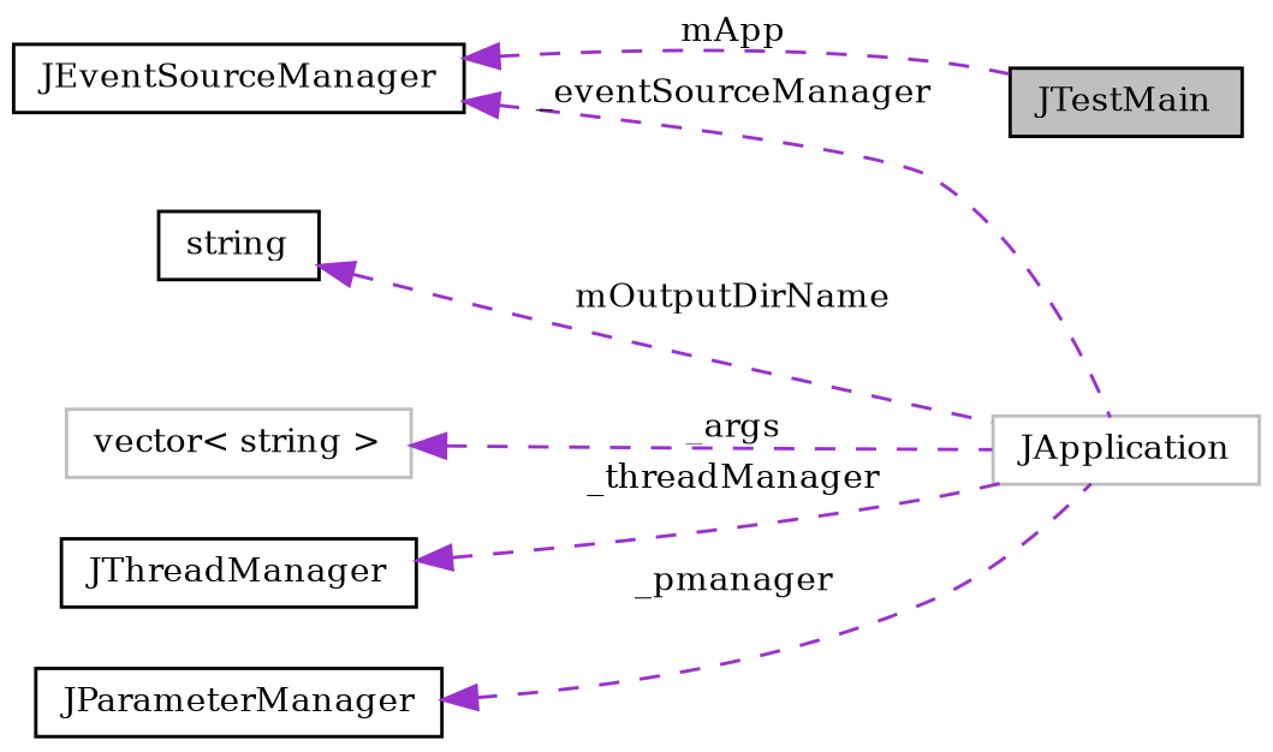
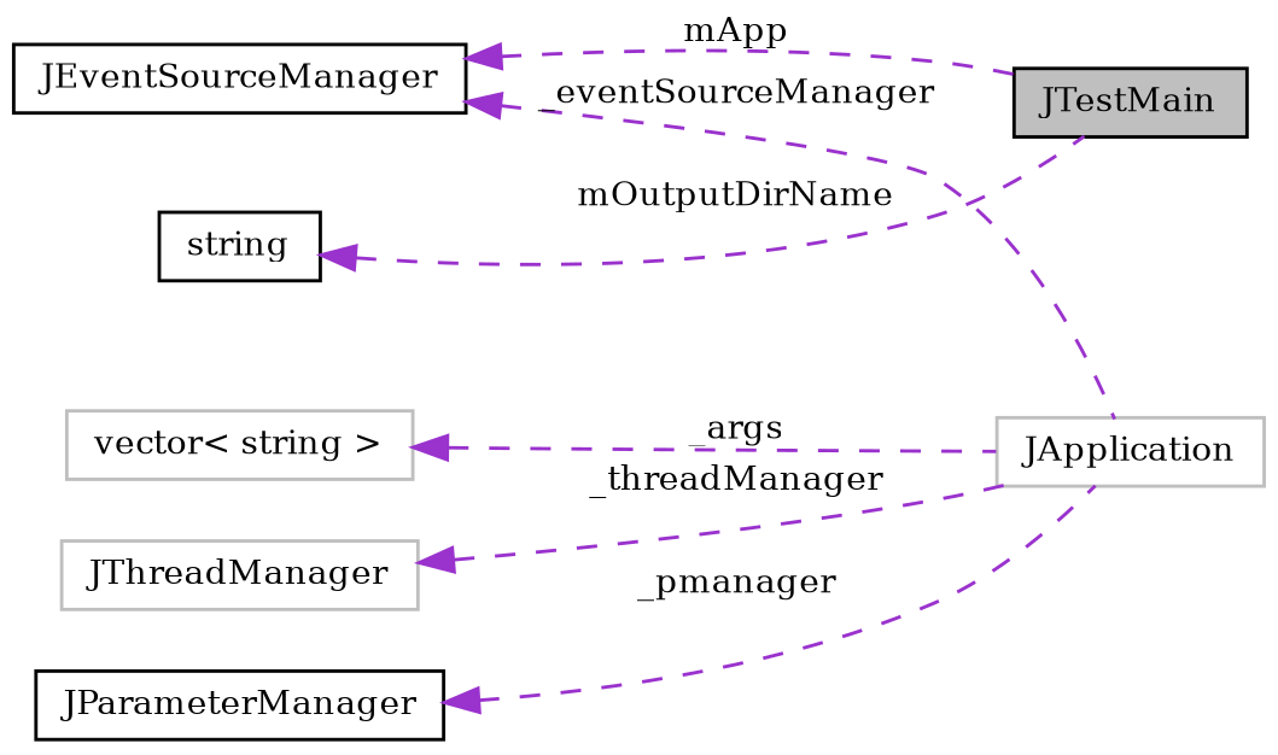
  digraph {
    fontname="DejaVu Serif"
    rankdir=LR
    node [color=black fillcolor=white fontname="DejaVu Serif" fontsize=10 shape=record style=filled]
    edge [color=darkorchid3 dir=back fontname="DejaVu Serif" fontsize=10 labelfontname=Helvetica labelfontsize=10 style=dashed]
    n1 [fillcolor=grey75 fontcolor=black height=0.2 label=JTestMain width=0.4]
    n2 [color=grey75 height=0.2 label=JApplication width=0.4]
    n3 [height=0.2 label=JEventSourceManager width=0.4]
    n4 [color=grey75 height=0.2 label="vector\< string \>" width=0.4]
-   n5 [height=0.2 label=JThreadManager width=0.4]
+   n5 [color=grey75 height=0.2 label=JThreadManager width=0.4]
    n6 [height=0.2 label=JParameterManager width=0.4]
    n7 [height=0.2 label=string width=0.4]
    n3 -> n1 [label=" mApp"]
    n3 -> n2 [label=" _eventSourceManager"]
    n4 -> n2 [label=" _args"]
    n5 -> n2 [label=" _threadManager"]
    n6 -> n2 [label=" _pmanager"]
-   n7 -> n2 [label=" mOutputDirName"]
+   n7 -> n1 [label=" mOutputDirName"]
  }
